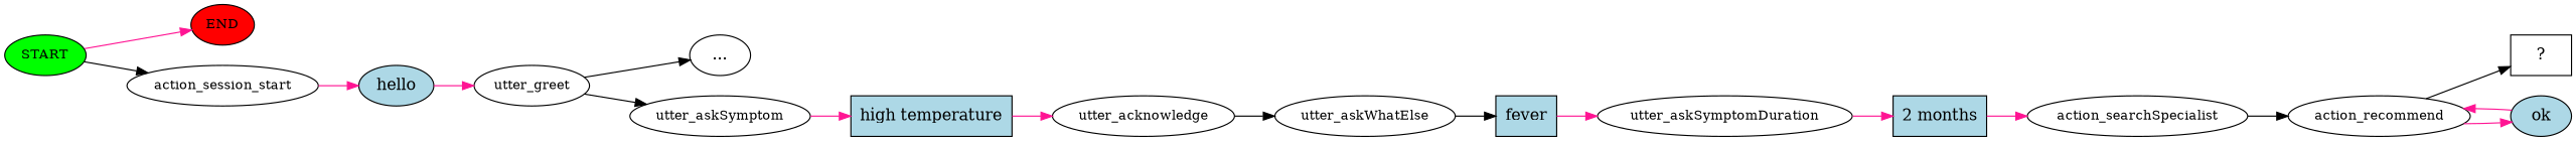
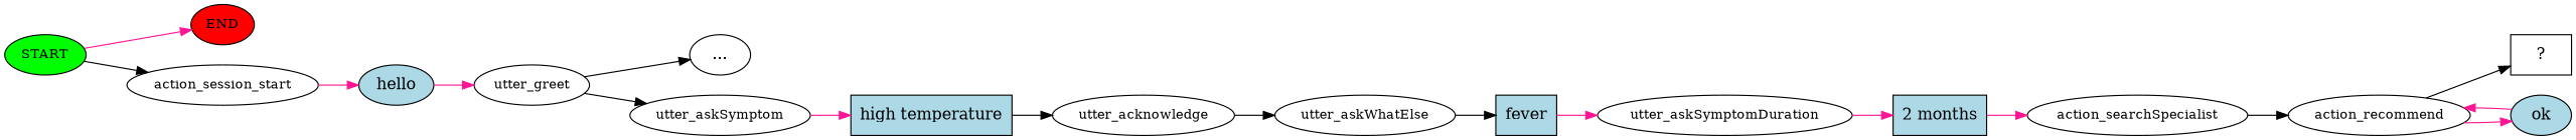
  digraph {
    rankdir=LR
    node [fontsize=12]
    edge [color=deeppink]
    n1 [fillcolor=green label=START style=filled]
    n2 [fillcolor=red label=END style=filled]
    n3 [label=action_session_start]
    n4 [fillcolor=lightblue label=hello shape=ellipse style=filled fontsize=""]
    n5 [label=utter_greet]
    n6 [label="..." fontsize=""]
    n7 [label=utter_askSymptom]
    n8 [fillcolor=lightblue label="high temperature" shape=rect style=filled fontsize=""]
    n9 [label=utter_acknowledge]
    n10 [label=utter_askWhatElse]
    n11 [fillcolor=lightblue label=fever shape=rect style=filled fontsize=""]
    n12 [label=utter_askSymptomDuration]
    n13 [fillcolor=lightblue label="2 months" shape=rect style=filled fontsize=""]
    n14 [label=action_searchSpecialist]
    n15 [label=action_recommend]
    n16 [label="  ?  " shape=rect fontsize=""]
    n17 [fillcolor=lightblue label=ok shape=ellipse style=filled fontsize=""]
    n1 -> n2
    n1 -> n3 [color=black]
    n3 -> n4
    n4 -> n5
    n5 -> n6 [color=black]
    n5 -> n7 [color=black]
    n7 -> n8
-   n8 -> n9
+   n8 -> n9 [color=black]
    n9 -> n10 [color=black]
    n10 -> n11 [color=black]
    n11 -> n12
    n12 -> n13
    n13 -> n14
    n14 -> n15 [color=black]
    n15 -> n16 [color=black]
    n15 -> n17
    n17 -> n15
  }
